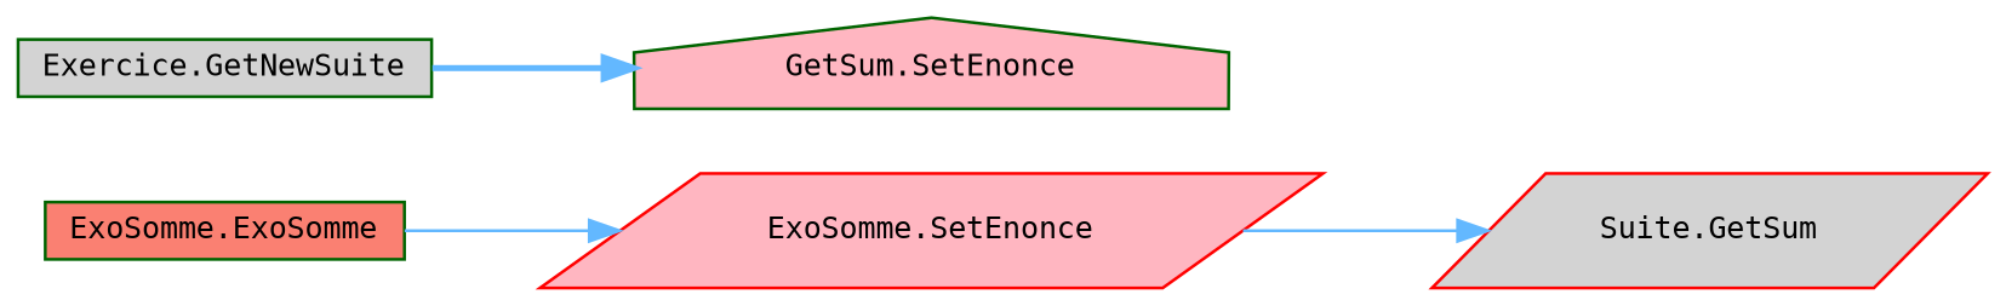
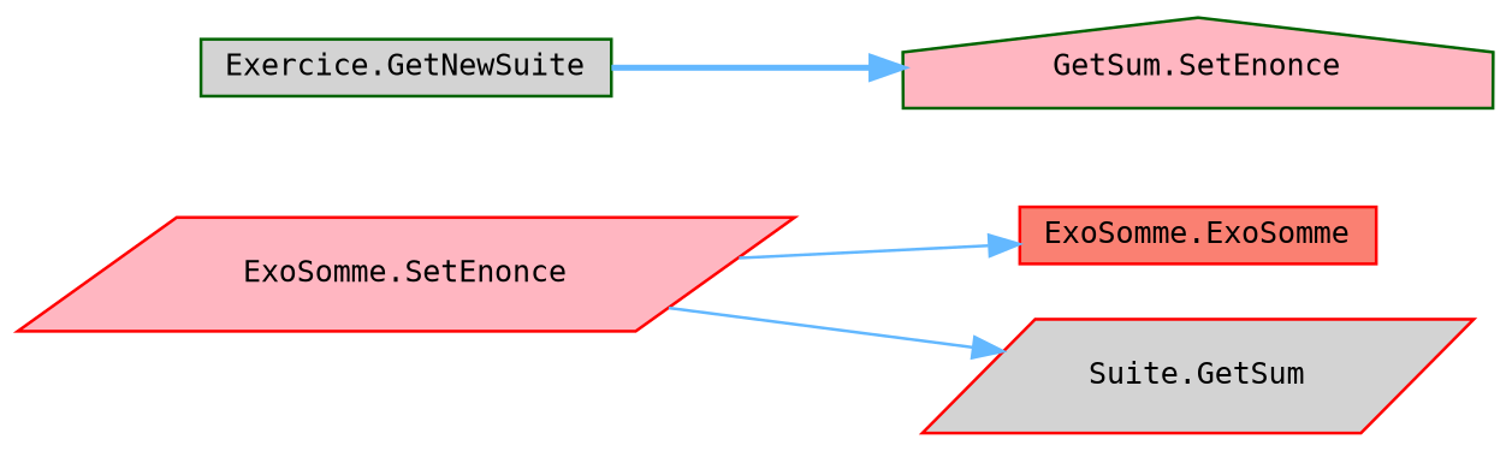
  digraph {
    fontname="DejaVu Sans Mono"
    rankdir=LR
    node [color=darkgreen fillcolor=lightpink fontname="DejaVu Sans Mono" fontsize=10 shape=box style=filled]
    edge [color=steelblue1 fontname="DejaVu Sans Mono" fontsize=10 labelfontname=Helvetica labelfontsize=10 style=solid]
-   n1 [fillcolor=salmon fontcolor=black height=0.2 label="ExoSomme.ExoSomme" width=0.4]
+   n1 [color=red fillcolor=salmon fontcolor=black height=0.2 label="ExoSomme.ExoSomme" width=0.4]
    n2 [color=red height=0.2 label="ExoSomme.SetEnonce" shape=parallelogram width=0.4]
    n3 [fillcolor=lightgrey height=0.2 label="Exercice.GetNewSuite" width=0.4]
    n4 [height=0.2 label="GetSum.SetEnonce" shape=house width=0.4]
    n5 [color=red fillcolor=lightgrey height=0.2 label="Suite.GetSum" shape=parallelogram width=0.4]
-   n1 -> n2
+   n2 -> n1
    n2 -> n5
    n3 -> n4 [style=bold]
  }
